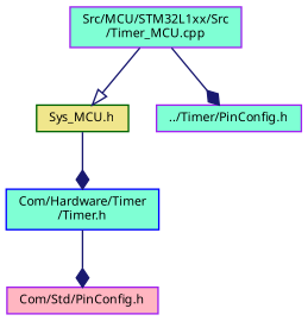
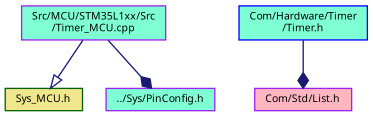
  digraph {
    node [color=purple fillcolor=aquamarine fontname=Sans fontsize=8 shape=record style=filled]
    edge [arrowhead=diamond color=midnightblue fontname=Sans fontsize=8 labelfontname=Sans labelfontsize=8 style=solid]
-   n1 [fontcolor=black height=0.2 label="Src/MCU/STM32L1xx/Src\l/Timer_MCU.cpp" width=0.4]
+   n1 [fontcolor=black height=0.2 label="Src/MCU/STM35L1xx/Src\l/Timer_MCU.cpp" width=0.4]
    n2 [color=darkgreen fillcolor=khaki height=0.2 label="Sys_MCU.h" width=0.4]
-   n3 [height=0.2 label="../Timer/PinConfig.h" width=0.4]
+   n3 [height=0.2 label="../Sys/PinConfig.h" width=0.4]
    n4 [color=blue height=0.2 label="Com/Hardware/Timer\l/Timer.h" width=0.4]
-   n5 [fillcolor=lightpink height=0.2 label="Com/Std/PinConfig.h" width=0.4]
+   n5 [fillcolor=lightpink height=0.2 label="Com/Std/List.h" width=0.4]
    n1 -> n2 [arrowhead=onormal]
    n1 -> n3
-   n2 -> n4
    n4 -> n5
  }
